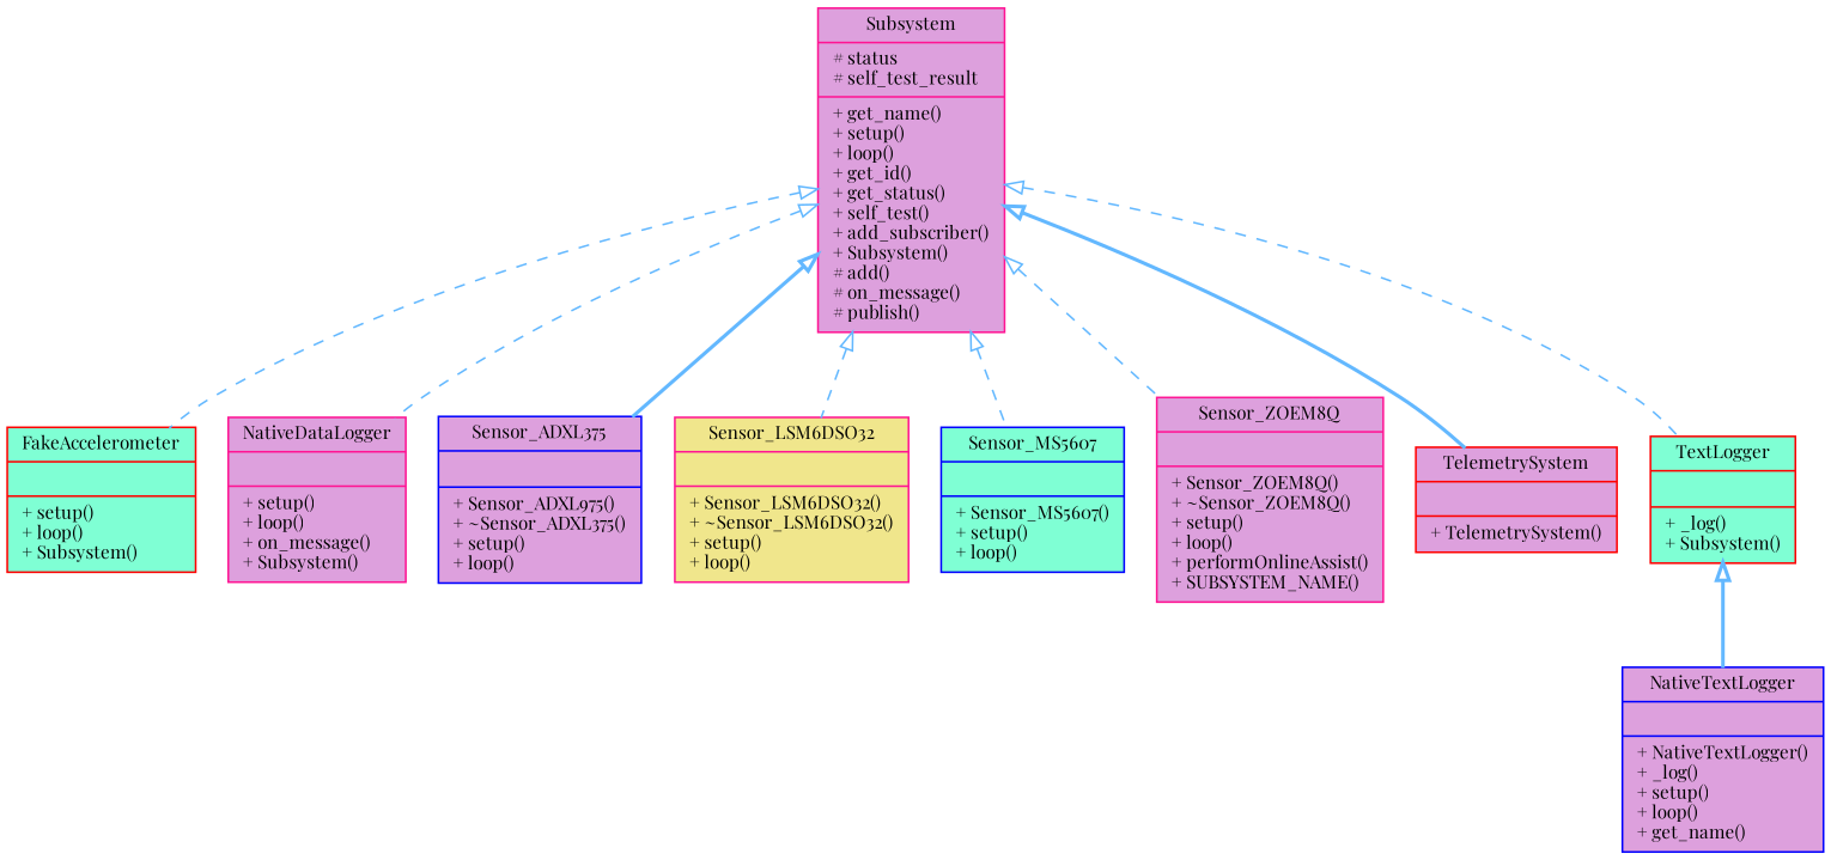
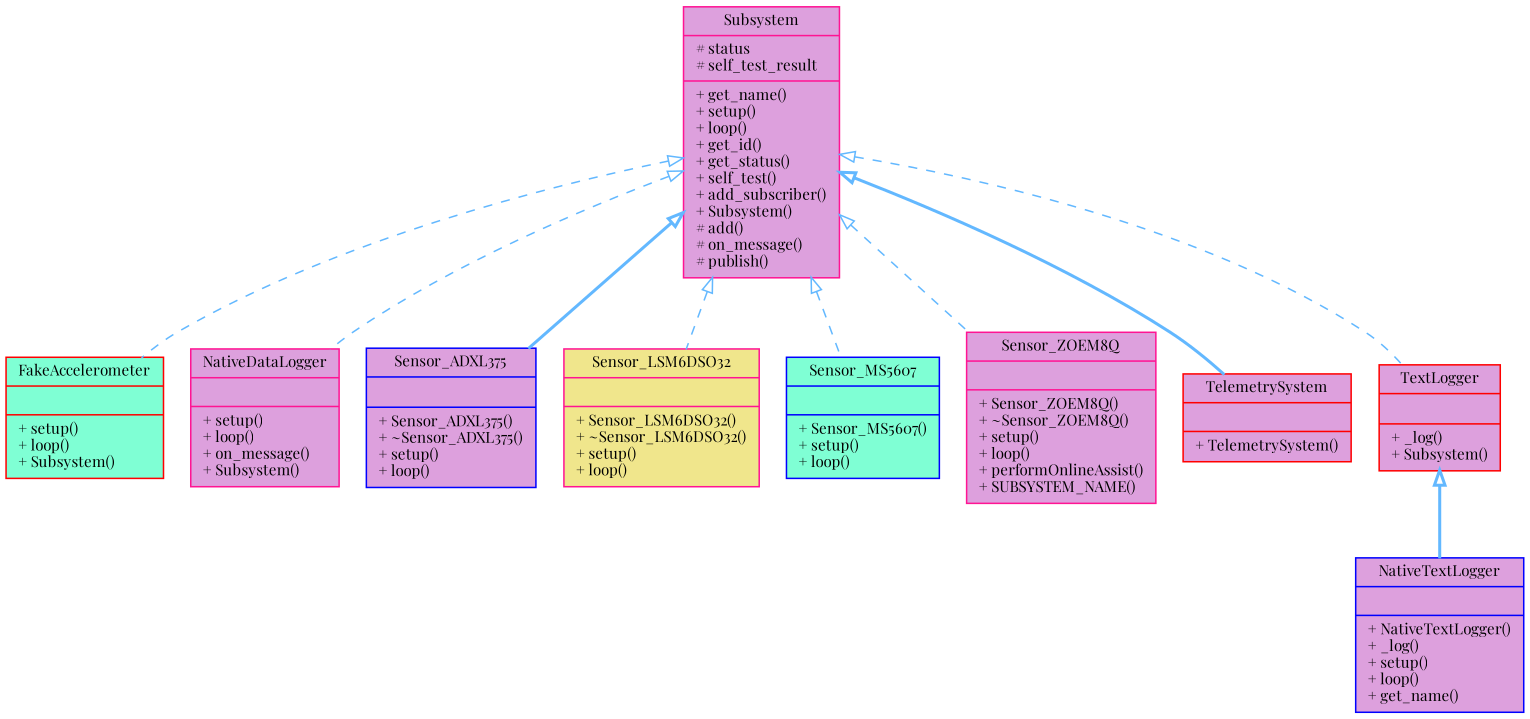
  digraph {
    fontname="Playfair Display"
    node [color=deeppink fillcolor=plum fontname="Playfair Display" fontsize=10 shape=record style=filled]
    edge [arrowtail=onormal color=steelblue1 dir=back fontname="Playfair Display" fontsize=10 labelfontname=Helvetica labelfontsize=10 style=dashed]
    n1 [fontcolor=black height=0.2 label="{Subsystem\n|# status\l# self_test_result\l|+ get_name()\l+ setup()\l+ loop()\l+ get_id()\l+ get_status()\l+ self_test()\l+ add_subscriber()\l+ Subsystem()\l# add()\l# on_message()\l# publish()\l}" width=0.4]
    n2 [color=red fillcolor=aquamarine height=0.2 label="{FakeAccelerometer\n||+ setup()\l+ loop()\l+ Subsystem()\l}" width=0.4]
    n3 [height=0.2 label="{NativeDataLogger\n||+ setup()\l+ loop()\l+ on_message()\l+ Subsystem()\l}" width=0.4]
-   n4 [color=blue height=0.2 label="{Sensor_ADXL375\n||+ Sensor_ADXL975()\l+ ~Sensor_ADXL375()\l+ setup()\l+ loop()\l}" width=0.4]
+   n4 [color=blue height=0.2 label="{Sensor_ADXL375\n||+ Sensor_ADXL375()\l+ ~Sensor_ADXL375()\l+ setup()\l+ loop()\l}" width=0.4]
    n5 [fillcolor=khaki height=0.2 label="{Sensor_LSM6DSO32\n||+ Sensor_LSM6DSO32()\l+ ~Sensor_LSM6DSO32()\l+ setup()\l+ loop()\l}" width=0.4]
    n6 [color=blue fillcolor=aquamarine height=0.2 label="{Sensor_MS5607\n||+ Sensor_MS5607()\l+ setup()\l+ loop()\l}" width=0.4]
    n7 [height=0.2 label="{Sensor_ZOEM8Q\n||+ Sensor_ZOEM8Q()\l+ ~Sensor_ZOEM8Q()\l+ setup()\l+ loop()\l+ performOnlineAssist()\l+ SUBSYSTEM_NAME()\l}" width=0.4]
    n8 [color=red height=0.2 label="{TelemetrySystem\n||+ TelemetrySystem()\l}" width=0.4]
-   n9 [color=red fillcolor=aquamarine height=0.2 label="{TextLogger\n||+ _log()\l+ Subsystem()\l}" width=0.4]
+   n9 [color=red height=0.2 label="{TextLogger\n||+ _log()\l+ Subsystem()\l}" width=0.4]
    n10 [color=blue height=0.2 label="{NativeTextLogger\n||+ NativeTextLogger()\l+ _log()\l+ setup()\l+ loop()\l+ get_name()\l}" width=0.4]
    n1 -> n2
    n1 -> n3
    n1 -> n4 [style=bold]
    n1 -> n5
    n1 -> n6
    n1 -> n7
    n1 -> n8 [style=bold]
    n1 -> n9
    n9 -> n10 [style=bold]
  }
